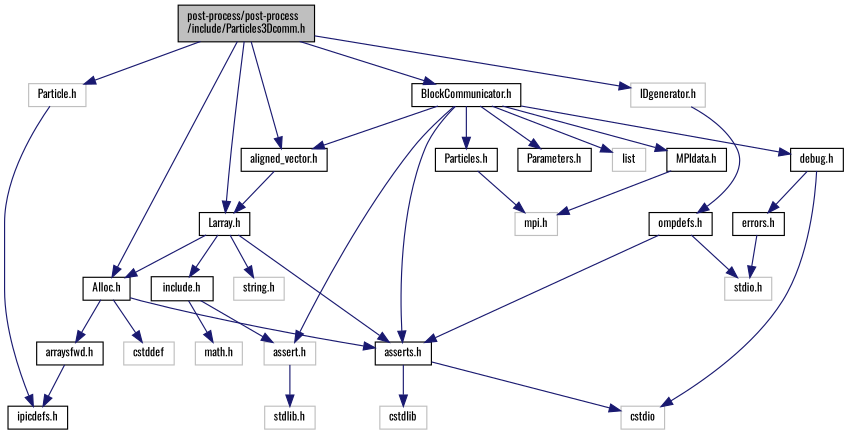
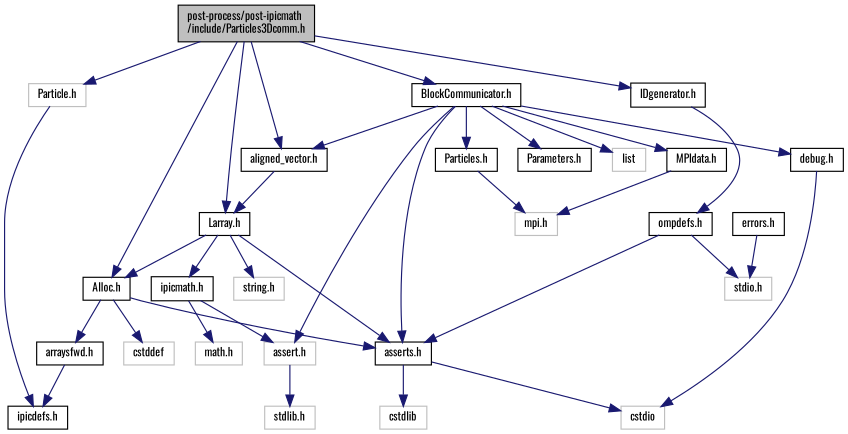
  digraph {
    fontname=Oswald
    node [color=black fillcolor=white fontname=Oswald fontsize=10 shape=record style=filled]
    edge [color=midnightblue fontname=Oswald fontsize=10 labelfontname=Helvetica labelfontsize=10 style=solid]
-   n1 [fillcolor=grey75 fontcolor=black height=0.2 label="post-process/post-process\l/include/Particles3Dcomm.h" width=0.4]
+   n1 [fillcolor=grey75 fontcolor=black height=0.2 label="post-process/post-ipicmath\l/include/Particles3Dcomm.h" width=0.4]
    n2 [height=0.2 label="Alloc.h" width=0.4]
    n3 [color=grey75 height=0.2 label="Particle.h" width=0.4]
    n4 [height=0.2 label="BlockCommunicator.h" width=0.4]
    n5 [height=0.2 label="aligned_vector.h" width=0.4]
    n6 [height=0.2 label="Larray.h" width=0.4]
-   n7 [color=grey75 height=0.2 label="IDgenerator.h" width=0.4]
+   n7 [height=0.2 label="IDgenerator.h" width=0.4]
    n8 [color=grey75 height=0.2 label=cstddef width=0.4]
    n9 [height=0.2 label="asserts.h" width=0.4]
    n10 [height=0.2 label="arraysfwd.h" width=0.4]
    n11 [height=0.2 label="ipicdefs.h" width=0.4]
    n12 [color=grey75 height=0.2 label="assert.h" width=0.4]
    n13 [height=0.2 label="debug.h" width=0.4]
    n14 [height=0.2 label="MPIdata.h" width=0.4]
    n15 [height=0.2 label="Parameters.h" width=0.4]
    n16 [height=0.2 label="Particles.h" width=0.4]
    n17 [color=grey75 height=0.2 label=list width=0.4]
-   n18 [height=0.2 label="include.h" width=0.4]
+   n18 [height=0.2 label="ipicmath.h" width=0.4]
    n19 [color=grey75 height=0.2 label="string.h" width=0.4]
    n20 [height=0.2 label="ompdefs.h" width=0.4]
    n21 [color=grey75 height=0.2 label=cstdlib width=0.4]
    n22 [color=grey75 height=0.2 label=cstdio width=0.4]
    n23 [color=grey75 height=0.2 label="stdlib.h" width=0.4]
    n24 [height=0.2 label="errors.h" width=0.4]
    n25 [color=grey75 height=0.2 label="mpi.h" width=0.4]
    n26 [color=grey75 height=0.2 label="stdio.h" width=0.4]
    n27 [color=grey75 height=0.2 label="math.h" width=0.4]
    n1 -> n2
    n1 -> n3
    n1 -> n4
    n1 -> n5
    n1 -> n6
    n1 -> n7
    n2 -> n8
    n2 -> n9
    n2 -> n10
    n3 -> n11
    n4 -> n5
    n4 -> n9
    n4 -> n12
    n4 -> n13
    n4 -> n14
    n4 -> n15
    n4 -> n16
    n4 -> n17
    n5 -> n6
    n6 -> n2
    n6 -> n9
    n6 -> n18
    n6 -> n19
    n7 -> n20
    n9 -> n21
    n9 -> n22
    n10 -> n11
    n12 -> n23
    n13 -> n22
-   n13 -> n24
    n14 -> n25
    n16 -> n25
    n18 -> n12
    n18 -> n27
    n20 -> n9
    n20 -> n26
    n24 -> n26
  }
